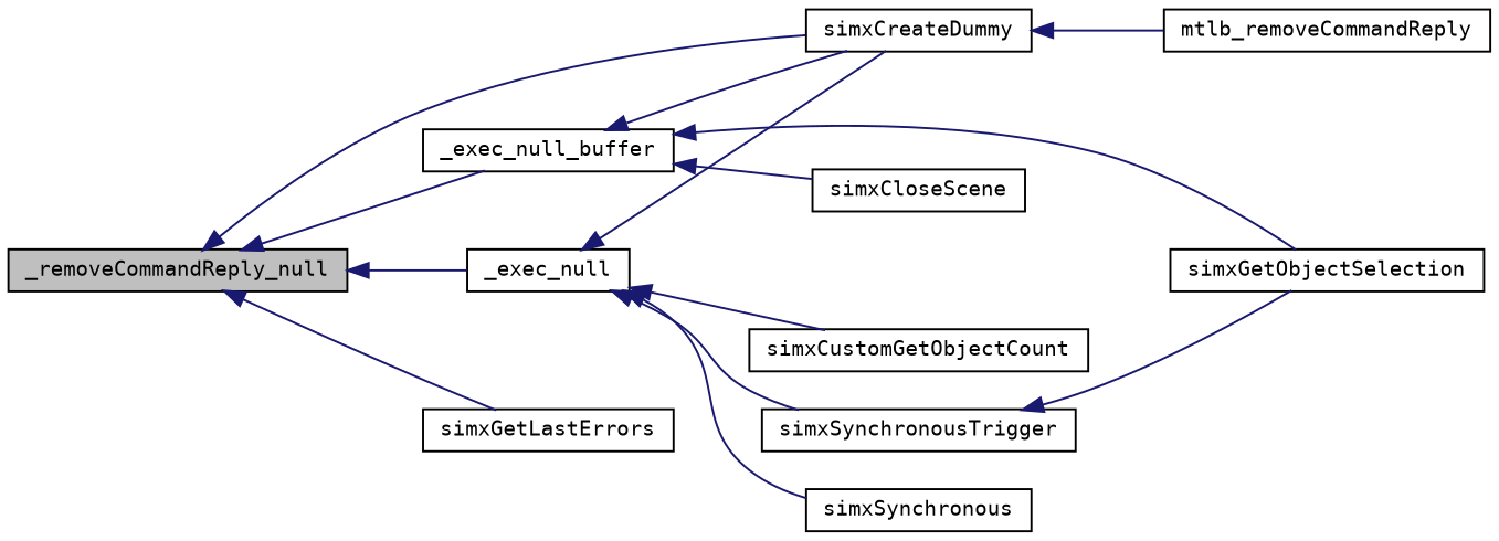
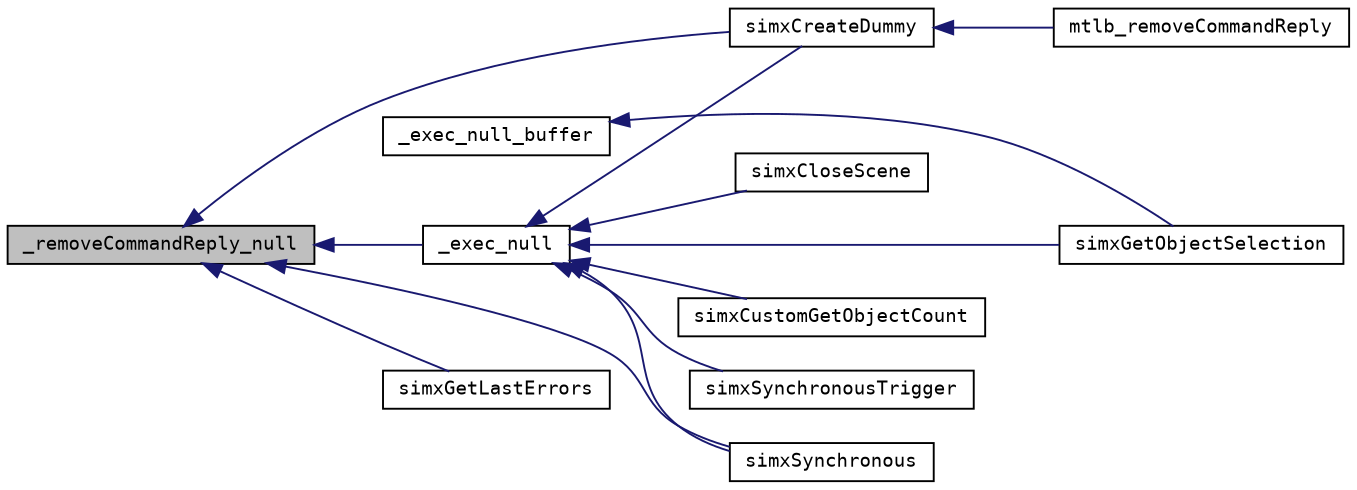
  digraph {
    fontname="DejaVu Sans Mono"
    rankdir=LR
    node [color=black fillcolor=white fontname="DejaVu Sans Mono" fontsize=10 shape=record style=filled]
    edge [color=midnightblue dir=back fontname="DejaVu Sans Mono" fontsize=10 labelfontname=Helvetica labelfontsize=10 style=solid]
    n1 [fillcolor=grey75 fontcolor=black height=0.2 label=_removeCommandReply_null width=0.4]
    n2 [height=0.2 label=_exec_null width=0.4]
    n3 [height=0.2 label=simxGetLastErrors width=0.4]
    n4 [height=0.2 label=_exec_null_buffer width=0.4]
    n5 [height=0.2 label=simxCreateDummy width=0.4]
    n6 [height=0.2 label=simxCloseScene width=0.4]
    n7 [height=0.2 label=simxGetObjectSelection width=0.4]
    n8 [height=0.2 label=simxCustomGetObjectCount width=0.4]
    n9 [height=0.2 label=simxSynchronousTrigger width=0.4]
    n10 [height=0.2 label=simxSynchronous width=0.4]
    n11 [height=0.2 label=mtlb_removeCommandReply width=0.4]
    n1 -> n2
    n1 -> n3
-   n1 -> n4
+   n1 -> n10
    n1 -> n5
    n2 -> n5
-   n4 -> n6
-   n9 -> n7
+   n2 -> n6
+   n2 -> n7
    n2 -> n8
    n2 -> n9
    n2 -> n10
-   n4 -> n5
    n4 -> n7
    n5 -> n11
  }
